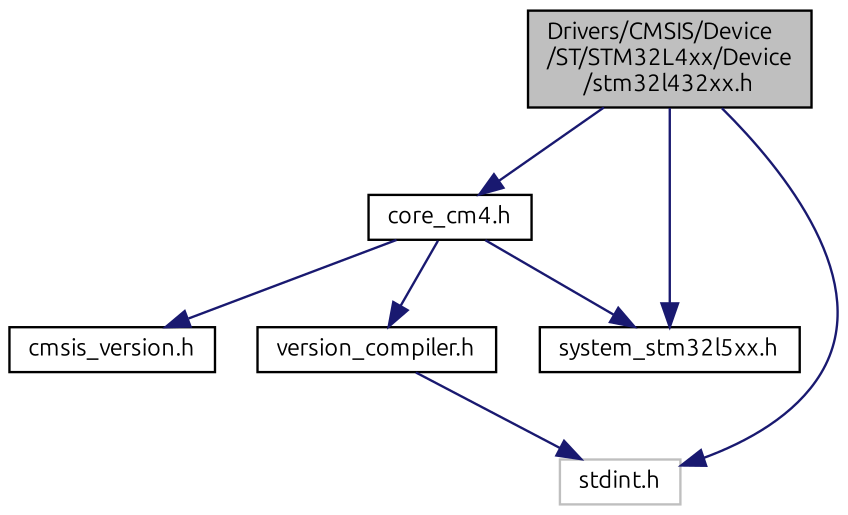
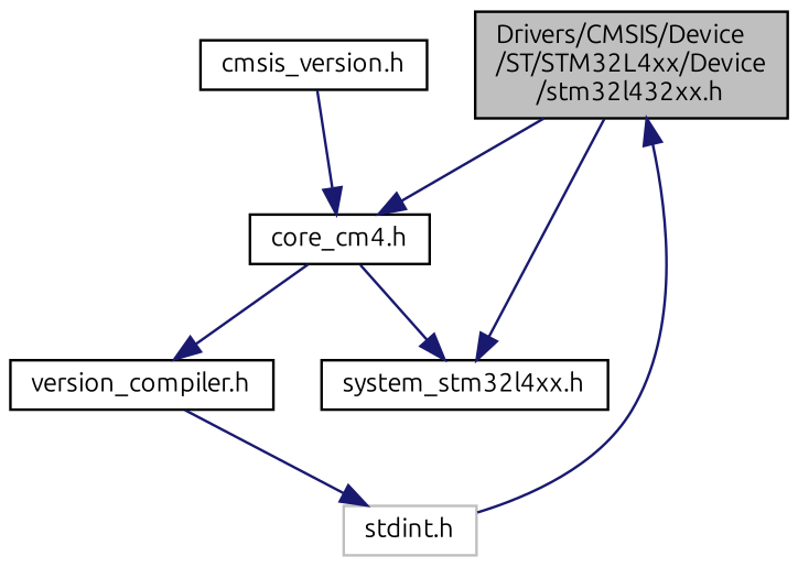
  digraph {
    fontname=Ubuntu
    node [color=black fillcolor=white fontname=Ubuntu fontsize=10 shape=record style=filled]
    edge [color=midnightblue fontname=Ubuntu fontsize=10 labelfontname=Helvetica labelfontsize=10 style=solid]
    n1 [fillcolor=grey75 fontcolor=black height=0.2 label="Drivers/CMSIS/Device\l/ST/STM32L4xx/Device\l/stm32l432xx.h" width=0.4]
    n2 [height=0.2 label="core_cm4.h" width=0.4]
    n3 [color=grey75 height=0.2 label="stdint.h" width=0.4]
-   n4 [height=0.2 label="system_stm32l5xx.h" width=0.4]
+   n4 [height=0.2 label="system_stm32l4xx.h" width=0.4]
    n5 [height=0.2 label="cmsis_version.h" width=0.4]
    n6 [height=0.2 label="version_compiler.h" width=0.4]
    n1 -> n2
-   n1 -> n3
+   n3 -> n1
    n1 -> n4
    n2 -> n4
-   n2 -> n5
+   n5 -> n2
    n2 -> n6
    n6 -> n3
  }
